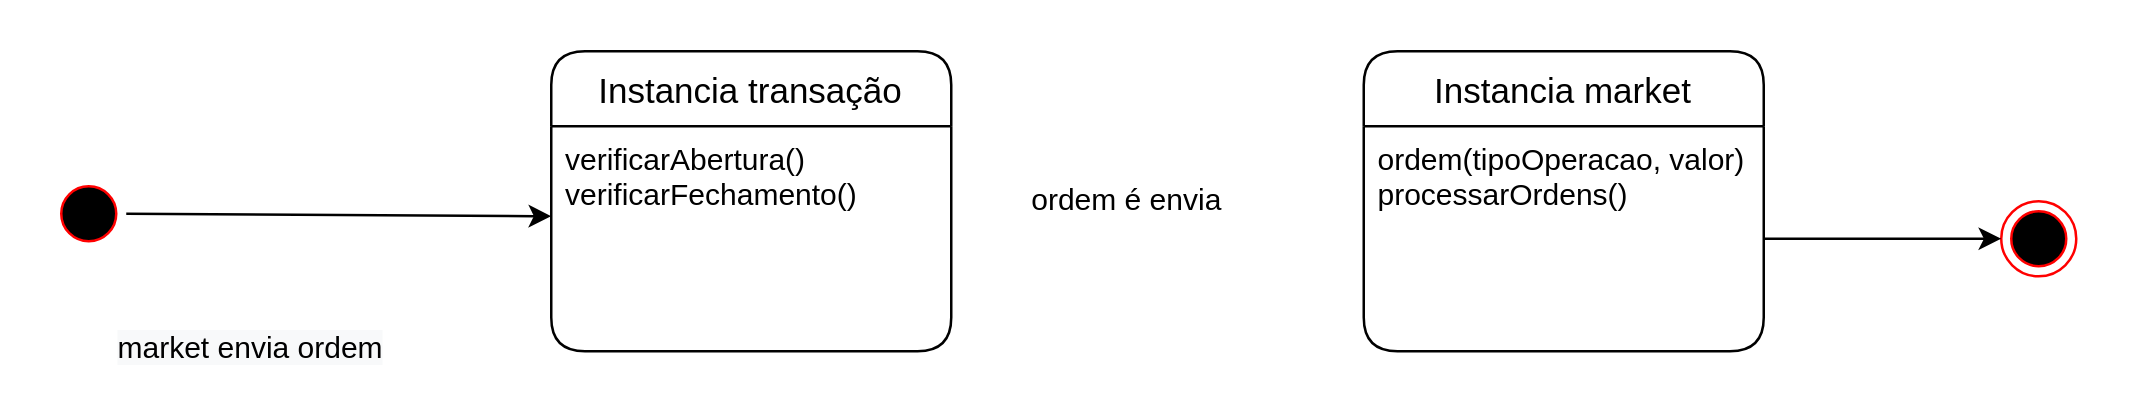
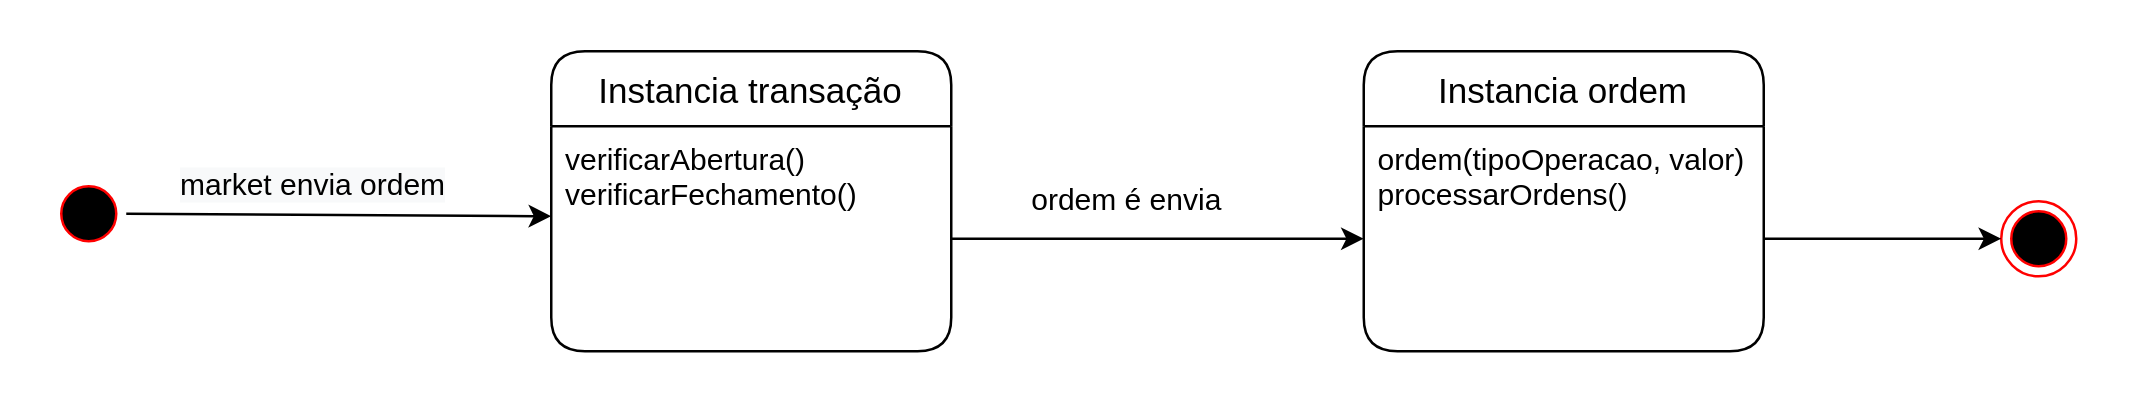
  <mxCell id="0" />
  <mxCell id="1" parent="0" />
  <mxCell id="2" value="" style="ellipse;html=1;shape=startState;fillColor=#000000;strokeColor=#ff0000;" parent="1" vertex="1"><mxGeometry x="20" y="70" width="30" height="30" as="geometry" /></mxCell>
  <mxCell id="3" value="Instancia transação" style="swimlane;childLayout=stackLayout;horizontal=1;startSize=30;horizontalStack=0;rounded=1;fontSize=14;fontStyle=0;strokeWidth=1;resizeParent=0;resizeLast=1;shadow=0;dashed=0;align=center;fillColor=default;" parent="1" vertex="1"><mxGeometry x="220" y="20" width="160" height="120" as="geometry"><mxRectangle x="220" y="320" width="70" height="30" as="alternateBounds" /></mxGeometry></mxCell>
  <mxCell id="4" value="verificarAbertura()&#10;verificarFechamento()" style="align=left;strokeColor=none;fillColor=none;spacingLeft=4;fontSize=12;verticalAlign=top;resizable=0;rotatable=0;part=1;" parent="3" vertex="1"><mxGeometry y="30" width="160" height="90" as="geometry" /></mxCell>
- <mxCell id="5" value="Instancia market" style="swimlane;childLayout=stackLayout;horizontal=1;startSize=30;horizontalStack=0;rounded=1;fontSize=14;fontStyle=0;strokeWidth=1;resizeParent=0;resizeLast=1;shadow=0;dashed=0;align=center;fillColor=default;" parent="1" vertex="1"><mxGeometry x="545" y="20" width="160" height="120" as="geometry"><mxRectangle x="220" y="320" width="70" height="30" as="alternateBounds" /></mxGeometry></mxCell>
+ <mxCell id="5" value="Instancia ordem" style="swimlane;childLayout=stackLayout;horizontal=1;startSize=30;horizontalStack=0;rounded=1;fontSize=14;fontStyle=0;strokeWidth=1;resizeParent=0;resizeLast=1;shadow=0;dashed=0;align=center;fillColor=default;" parent="1" vertex="1"><mxGeometry x="545" y="20" width="160" height="120" as="geometry"><mxRectangle x="220" y="320" width="70" height="30" as="alternateBounds" /></mxGeometry></mxCell>
  <mxCell id="6" value="ordem(tipoOperacao, valor)&#10;processarOrdens()" style="align=left;strokeColor=none;fillColor=none;spacingLeft=4;fontSize=12;verticalAlign=top;resizable=0;rotatable=0;part=1;" parent="5" vertex="1"><mxGeometry y="30" width="160" height="90" as="geometry" /></mxCell>
+ <mxCell id="7" style="edgeStyle=orthogonalEdgeStyle;rounded=0;orthogonalLoop=1;jettySize=auto;html=1;entryX=0;entryY=0.5;entryDx=0;entryDy=0;exitX=1;exitY=0.5;exitDx=0;exitDy=0;" parent="1" source="4" target="6" edge="1"><mxGeometry relative="1" as="geometry"><mxPoint x="355" y="95" as="sourcePoint" /></mxGeometry></mxCell>
  <mxCell id="8" value="ordem é envia" style="text;html=1;align=center;verticalAlign=middle;resizable=0;points=[];autosize=1;strokeColor=none;fillColor=none;" parent="1" vertex="1"><mxGeometry x="400" y="70" width="100" height="20" as="geometry" /></mxCell>
  <mxCell id="9" value="" style="endArrow=classic;html=1;rounded=0;exitX=1;exitY=0.5;exitDx=0;exitDy=0;entryX=0;entryY=0.4;entryDx=0;entryDy=0;entryPerimeter=0;" parent="1" source="2" target="4" edge="1"><mxGeometry width="50" height="50" relative="1" as="geometry"><mxPoint x="370" y="260" as="sourcePoint" /><mxPoint x="420" y="210" as="targetPoint" /></mxGeometry></mxCell>
- <mxCell id="10" value="&lt;span style=&quot;color: rgb(0, 0, 0); font-family: Helvetica; font-size: 12px; font-style: normal; font-variant-ligatures: normal; font-variant-caps: normal; font-weight: 400; letter-spacing: normal; orphans: 2; text-align: center; text-indent: 0px; text-transform: none; widows: 2; word-spacing: 0px; -webkit-text-stroke-width: 0px; background-color: rgb(248, 249, 250); text-decoration-thickness: initial; text-decoration-style: initial; text-decoration-color: initial; float: none; display: inline !important;&quot;&gt;market envia ordem&lt;/span&gt;" style="text;whiteSpace=wrap;html=1;" parent="1" vertex="1"><mxGeometry x="45" y="125" width="130" height="30" as="geometry" /></mxCell>
+ <mxCell id="10" value="&lt;span style=&quot;color: rgb(0, 0, 0); font-family: Helvetica; font-size: 12px; font-style: normal; font-variant-ligatures: normal; font-variant-caps: normal; font-weight: 400; letter-spacing: normal; orphans: 2; text-align: center; text-indent: 0px; text-transform: none; widows: 2; word-spacing: 0px; -webkit-text-stroke-width: 0px; background-color: rgb(248, 249, 250); text-decoration-thickness: initial; text-decoration-style: initial; text-decoration-color: initial; float: none; display: inline !important;&quot;&gt;market envia ordem&lt;/span&gt;" style="text;whiteSpace=wrap;html=1;" parent="1" vertex="1"><mxGeometry x="70" y="60" width="130" height="30" as="geometry" /></mxCell>
  <mxCell id="11" value="" style="ellipse;html=1;shape=endState;fillColor=#000000;strokeColor=#ff0000;" vertex="1" parent="1"><mxGeometry x="800" y="80" width="30" height="30" as="geometry" /></mxCell>
  <mxCell id="12" value="" style="endArrow=classic;html=1;rounded=0;entryX=0;entryY=0.5;entryDx=0;entryDy=0;exitX=1;exitY=0.5;exitDx=0;exitDy=0;" edge="1" parent="1" source="6" target="11"><mxGeometry width="50" height="50" relative="1" as="geometry"><mxPoint x="370" y="160" as="sourcePoint" /><mxPoint x="420" y="110" as="targetPoint" /></mxGeometry></mxCell>
